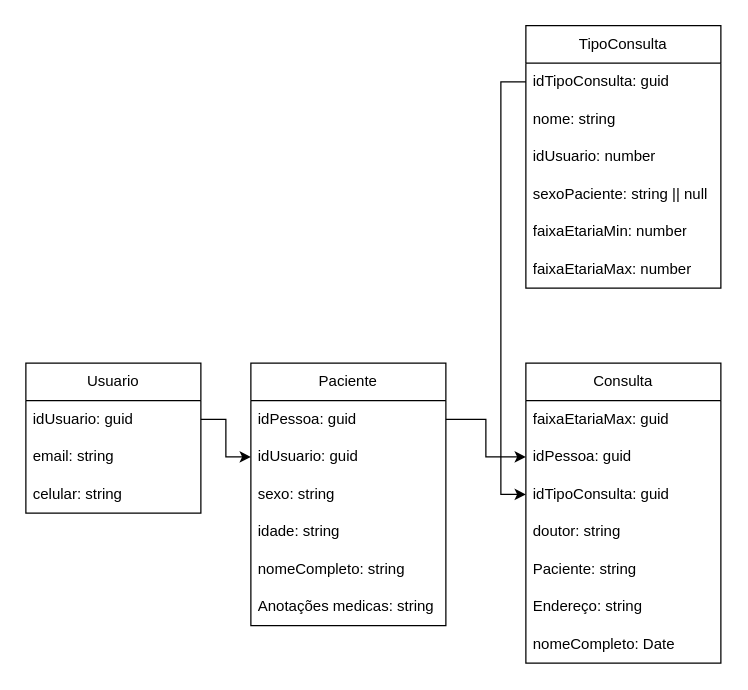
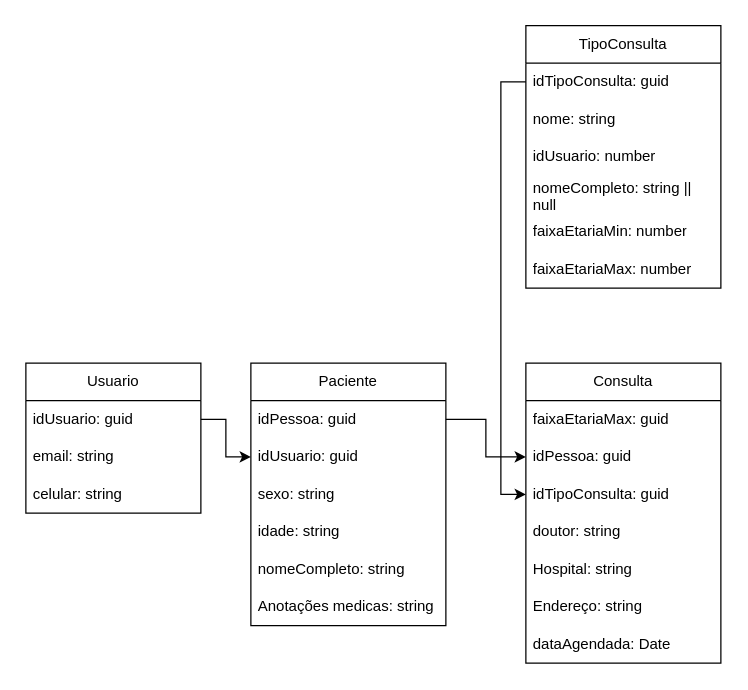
  <mxCell id="0" />
  <mxCell id="1" parent="0" />
  <mxCell id="2" value="Usuario" style="swimlane;fontStyle=0;childLayout=stackLayout;horizontal=1;startSize=30;horizontalStack=0;resizeParent=1;resizeParentMax=0;resizeLast=0;collapsible=1;marginBottom=0;whiteSpace=wrap;html=1;" vertex="1" parent="1"><mxGeometry x="20" y="290" width="140" height="120" as="geometry" /></mxCell>
  <mxCell id="3" value="idUsuario: guid" style="text;strokeColor=none;fillColor=none;align=left;verticalAlign=middle;spacingLeft=4;spacingRight=4;overflow=hidden;points=[[0,0.5],[1,0.5]];portConstraint=eastwest;rotatable=0;whiteSpace=wrap;html=1;" vertex="1" parent="2"><mxGeometry y="30" width="140" height="30" as="geometry" /></mxCell>
  <mxCell id="4" value="email: string" style="text;strokeColor=none;fillColor=none;align=left;verticalAlign=middle;spacingLeft=4;spacingRight=4;overflow=hidden;points=[[0,0.5],[1,0.5]];portConstraint=eastwest;rotatable=0;whiteSpace=wrap;html=1;" vertex="1" parent="2"><mxGeometry y="60" width="140" height="30" as="geometry" /></mxCell>
  <mxCell id="5" value="celular: string" style="text;strokeColor=none;fillColor=none;align=left;verticalAlign=middle;spacingLeft=4;spacingRight=4;overflow=hidden;points=[[0,0.5],[1,0.5]];portConstraint=eastwest;rotatable=0;whiteSpace=wrap;html=1;" vertex="1" parent="2"><mxGeometry y="90" width="140" height="30" as="geometry" /></mxCell>
  <mxCell id="6" value="Paciente" style="swimlane;fontStyle=0;childLayout=stackLayout;horizontal=1;startSize=30;horizontalStack=0;resizeParent=1;resizeParentMax=0;resizeLast=0;collapsible=1;marginBottom=0;whiteSpace=wrap;html=1;" vertex="1" parent="1"><mxGeometry x="200" y="290" width="156" height="210" as="geometry" /></mxCell>
  <mxCell id="7" value="idPessoa: guid" style="text;strokeColor=none;fillColor=none;align=left;verticalAlign=middle;spacingLeft=4;spacingRight=4;overflow=hidden;points=[[0,0.5],[1,0.5]];portConstraint=eastwest;rotatable=0;whiteSpace=wrap;html=1;" vertex="1" parent="6"><mxGeometry y="30" width="156" height="30" as="geometry" /></mxCell>
  <mxCell id="8" value="idUsuario: guid" style="text;strokeColor=none;fillColor=none;align=left;verticalAlign=middle;spacingLeft=4;spacingRight=4;overflow=hidden;points=[[0,0.5],[1,0.5]];portConstraint=eastwest;rotatable=0;whiteSpace=wrap;html=1;" vertex="1" parent="6"><mxGeometry y="60" width="156" height="30" as="geometry" /></mxCell>
  <mxCell id="9" value="sexo: string" style="text;strokeColor=none;fillColor=none;align=left;verticalAlign=middle;spacingLeft=4;spacingRight=4;overflow=hidden;points=[[0,0.5],[1,0.5]];portConstraint=eastwest;rotatable=0;whiteSpace=wrap;html=1;" vertex="1" parent="6"><mxGeometry y="90" width="156" height="30" as="geometry" /></mxCell>
  <mxCell id="10" value="idade: string" style="text;strokeColor=none;fillColor=none;align=left;verticalAlign=middle;spacingLeft=4;spacingRight=4;overflow=hidden;points=[[0,0.5],[1,0.5]];portConstraint=eastwest;rotatable=0;whiteSpace=wrap;html=1;" vertex="1" parent="6"><mxGeometry y="120" width="156" height="30" as="geometry" /></mxCell>
  <mxCell id="11" value="nomeCompleto: string" style="text;strokeColor=none;fillColor=none;align=left;verticalAlign=middle;spacingLeft=4;spacingRight=4;overflow=hidden;points=[[0,0.5],[1,0.5]];portConstraint=eastwest;rotatable=0;whiteSpace=wrap;html=1;" vertex="1" parent="6"><mxGeometry y="150" width="156" height="30" as="geometry" /></mxCell>
  <mxCell id="12" value="Anotações medicas: string" style="text;strokeColor=none;fillColor=none;align=left;verticalAlign=middle;spacingLeft=4;spacingRight=4;overflow=hidden;points=[[0,0.5],[1,0.5]];portConstraint=eastwest;rotatable=0;whiteSpace=wrap;html=1;" vertex="1" parent="6"><mxGeometry y="180" width="156" height="30" as="geometry" /></mxCell>
  <mxCell id="13" style="edgeStyle=orthogonalEdgeStyle;rounded=0;orthogonalLoop=1;jettySize=auto;html=1;" edge="1" parent="1" source="3" target="8"><mxGeometry relative="1" as="geometry" /></mxCell>
  <mxCell id="14" value="TipoConsulta" style="swimlane;fontStyle=0;childLayout=stackLayout;horizontal=1;startSize=30;horizontalStack=0;resizeParent=1;resizeParentMax=0;resizeLast=0;collapsible=1;marginBottom=0;whiteSpace=wrap;html=1;" vertex="1" parent="1"><mxGeometry x="420" y="20" width="156" height="210" as="geometry" /></mxCell>
  <mxCell id="15" value="idTipoConsulta: guid" style="text;strokeColor=none;fillColor=none;align=left;verticalAlign=middle;spacingLeft=4;spacingRight=4;overflow=hidden;points=[[0,0.5],[1,0.5]];portConstraint=eastwest;rotatable=0;whiteSpace=wrap;html=1;" vertex="1" parent="14"><mxGeometry y="30" width="156" height="30" as="geometry" /></mxCell>
  <mxCell id="16" value="nome: string" style="text;strokeColor=none;fillColor=none;align=left;verticalAlign=middle;spacingLeft=4;spacingRight=4;overflow=hidden;points=[[0,0.5],[1,0.5]];portConstraint=eastwest;rotatable=0;whiteSpace=wrap;html=1;" vertex="1" parent="14"><mxGeometry y="60" width="156" height="30" as="geometry" /></mxCell>
  <mxCell id="17" value="idUsuario: number" style="text;strokeColor=none;fillColor=none;align=left;verticalAlign=middle;spacingLeft=4;spacingRight=4;overflow=hidden;points=[[0,0.5],[1,0.5]];portConstraint=eastwest;rotatable=0;whiteSpace=wrap;html=1;" vertex="1" parent="14"><mxGeometry y="90" width="156" height="30" as="geometry" /></mxCell>
- <mxCell id="18" value="sexoPaciente: string || null" style="text;strokeColor=none;fillColor=none;align=left;verticalAlign=middle;spacingLeft=4;spacingRight=4;overflow=hidden;points=[[0,0.5],[1,0.5]];portConstraint=eastwest;rotatable=0;whiteSpace=wrap;html=1;" vertex="1" parent="14"><mxGeometry y="120" width="156" height="30" as="geometry" /></mxCell>
+ <mxCell id="18" value="nomeCompleto: string || null" style="text;strokeColor=none;fillColor=none;align=left;verticalAlign=middle;spacingLeft=4;spacingRight=4;overflow=hidden;points=[[0,0.5],[1,0.5]];portConstraint=eastwest;rotatable=0;whiteSpace=wrap;html=1;" vertex="1" parent="14"><mxGeometry y="120" width="156" height="30" as="geometry" /></mxCell>
  <mxCell id="19" value="faixaEtariaMin: number" style="text;strokeColor=none;fillColor=none;align=left;verticalAlign=middle;spacingLeft=4;spacingRight=4;overflow=hidden;points=[[0,0.5],[1,0.5]];portConstraint=eastwest;rotatable=0;whiteSpace=wrap;html=1;" vertex="1" parent="14"><mxGeometry y="150" width="156" height="30" as="geometry" /></mxCell>
  <mxCell id="20" value="faixaEtariaMax: number" style="text;strokeColor=none;fillColor=none;align=left;verticalAlign=middle;spacingLeft=4;spacingRight=4;overflow=hidden;points=[[0,0.5],[1,0.5]];portConstraint=eastwest;rotatable=0;whiteSpace=wrap;html=1;" vertex="1" parent="14"><mxGeometry y="180" width="156" height="30" as="geometry" /></mxCell>
  <mxCell id="21" value="Consulta" style="swimlane;fontStyle=0;childLayout=stackLayout;horizontal=1;startSize=30;horizontalStack=0;resizeParent=1;resizeParentMax=0;resizeLast=0;collapsible=1;marginBottom=0;whiteSpace=wrap;html=1;" vertex="1" parent="1"><mxGeometry x="420" y="290" width="156" height="240" as="geometry" /></mxCell>
  <mxCell id="22" value="faixaEtariaMax: guid" style="text;strokeColor=none;fillColor=none;align=left;verticalAlign=middle;spacingLeft=4;spacingRight=4;overflow=hidden;points=[[0,0.5],[1,0.5]];portConstraint=eastwest;rotatable=0;whiteSpace=wrap;html=1;" vertex="1" parent="21"><mxGeometry y="30" width="156" height="30" as="geometry" /></mxCell>
  <mxCell id="23" value="idPessoa: guid" style="text;strokeColor=none;fillColor=none;align=left;verticalAlign=middle;spacingLeft=4;spacingRight=4;overflow=hidden;points=[[0,0.5],[1,0.5]];portConstraint=eastwest;rotatable=0;whiteSpace=wrap;html=1;" vertex="1" parent="21"><mxGeometry y="60" width="156" height="30" as="geometry" /></mxCell>
  <mxCell id="24" value="idTipoConsulta: guid" style="text;strokeColor=none;fillColor=none;align=left;verticalAlign=middle;spacingLeft=4;spacingRight=4;overflow=hidden;points=[[0,0.5],[1,0.5]];portConstraint=eastwest;rotatable=0;whiteSpace=wrap;html=1;" vertex="1" parent="21"><mxGeometry y="90" width="156" height="30" as="geometry" /></mxCell>
  <mxCell id="25" value="doutor: string" style="text;strokeColor=none;fillColor=none;align=left;verticalAlign=middle;spacingLeft=4;spacingRight=4;overflow=hidden;points=[[0,0.5],[1,0.5]];portConstraint=eastwest;rotatable=0;whiteSpace=wrap;html=1;" vertex="1" parent="21"><mxGeometry y="120" width="156" height="30" as="geometry" /></mxCell>
- <mxCell id="26" value="Paciente: string" style="text;strokeColor=none;fillColor=none;align=left;verticalAlign=middle;spacingLeft=4;spacingRight=4;overflow=hidden;points=[[0,0.5],[1,0.5]];portConstraint=eastwest;rotatable=0;whiteSpace=wrap;html=1;" vertex="1" parent="21"><mxGeometry y="150" width="156" height="30" as="geometry" /></mxCell>
+ <mxCell id="26" value="Hospital: string" style="text;strokeColor=none;fillColor=none;align=left;verticalAlign=middle;spacingLeft=4;spacingRight=4;overflow=hidden;points=[[0,0.5],[1,0.5]];portConstraint=eastwest;rotatable=0;whiteSpace=wrap;html=1;" vertex="1" parent="21"><mxGeometry y="150" width="156" height="30" as="geometry" /></mxCell>
  <mxCell id="27" value="Endereço: string" style="text;strokeColor=none;fillColor=none;align=left;verticalAlign=middle;spacingLeft=4;spacingRight=4;overflow=hidden;points=[[0,0.5],[1,0.5]];portConstraint=eastwest;rotatable=0;whiteSpace=wrap;html=1;" vertex="1" parent="21"><mxGeometry y="180" width="156" height="30" as="geometry" /></mxCell>
- <mxCell id="28" value="nomeCompleto: Date" style="text;strokeColor=none;fillColor=none;align=left;verticalAlign=middle;spacingLeft=4;spacingRight=4;overflow=hidden;points=[[0,0.5],[1,0.5]];portConstraint=eastwest;rotatable=0;whiteSpace=wrap;html=1;" vertex="1" parent="21"><mxGeometry y="210" width="156" height="30" as="geometry" /></mxCell>
+ <mxCell id="28" value="dataAgendada: Date" style="text;strokeColor=none;fillColor=none;align=left;verticalAlign=middle;spacingLeft=4;spacingRight=4;overflow=hidden;points=[[0,0.5],[1,0.5]];portConstraint=eastwest;rotatable=0;whiteSpace=wrap;html=1;" vertex="1" parent="21"><mxGeometry y="210" width="156" height="30" as="geometry" /></mxCell>
  <mxCell id="29" style="edgeStyle=orthogonalEdgeStyle;rounded=0;orthogonalLoop=1;jettySize=auto;html=1;" edge="1" parent="1" source="7" target="23"><mxGeometry relative="1" as="geometry" /></mxCell>
  <mxCell id="30" style="edgeStyle=orthogonalEdgeStyle;rounded=0;orthogonalLoop=1;jettySize=auto;html=1;entryX=0;entryY=0.5;entryDx=0;entryDy=0;" edge="1" parent="1" source="15" target="24"><mxGeometry relative="1" as="geometry" /></mxCell>
